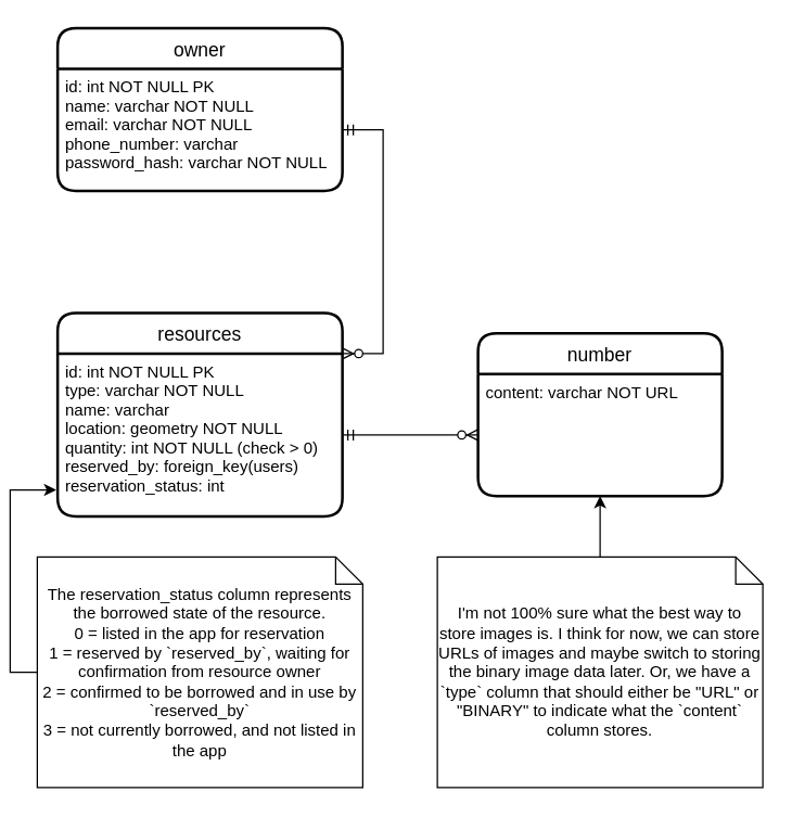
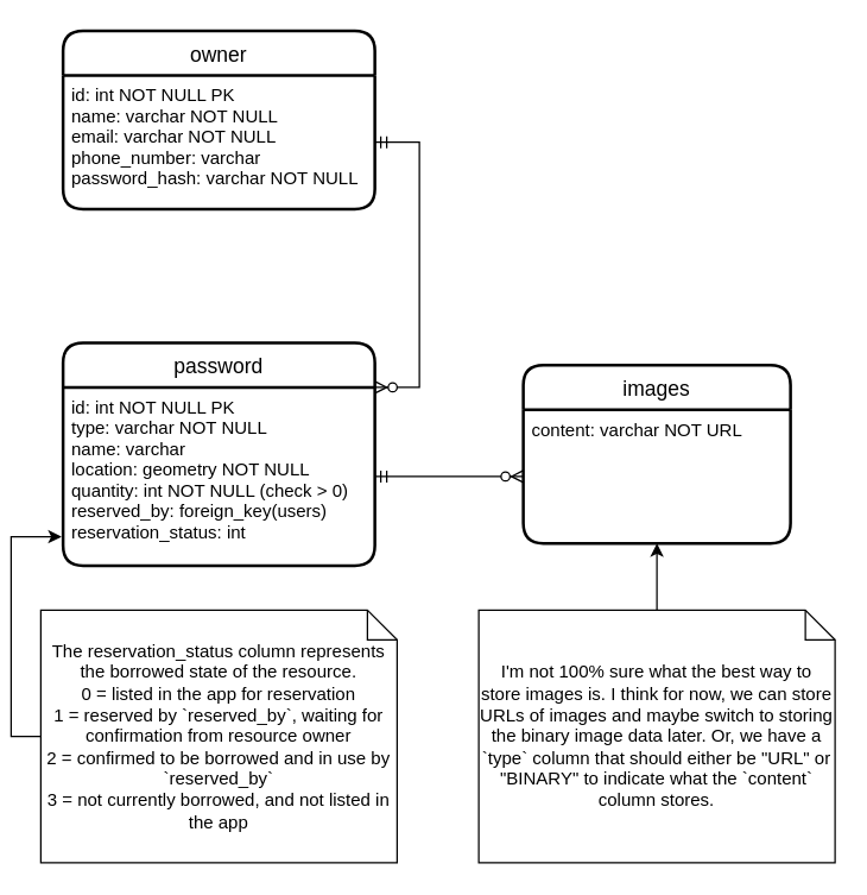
  <mxCell id="0" />
  <mxCell id="1" parent="0" />
  <mxCell id="2" value="owner" style="swimlane;childLayout=stackLayout;horizontal=1;startSize=30;horizontalStack=0;rounded=1;fontSize=14;fontStyle=0;strokeWidth=2;resizeParent=0;resizeLast=1;shadow=0;dashed=0;align=center;" parent="1" vertex="1"><mxGeometry x="35" y="20" width="210" height="120" as="geometry" /></mxCell>
  <mxCell id="3" value="id: int NOT NULL PK&#10;name: varchar NOT NULL&#10;email: varchar NOT NULL&#10;phone_number: varchar&#10;password_hash: varchar NOT NULL&#10;" style="align=left;strokeColor=none;fillColor=none;spacingLeft=4;fontSize=12;verticalAlign=top;resizable=0;rotatable=0;part=1;" parent="2" vertex="1"><mxGeometry y="30" width="210" height="90" as="geometry" /></mxCell>
- <mxCell id="4" value="resources" style="swimlane;childLayout=stackLayout;horizontal=1;startSize=30;horizontalStack=0;rounded=1;fontSize=14;fontStyle=0;strokeWidth=2;resizeParent=0;resizeLast=1;shadow=0;dashed=0;align=center;" parent="1" vertex="1"><mxGeometry x="35" y="230" width="210" height="150" as="geometry" /></mxCell>
+ <mxCell id="4" value="password" style="swimlane;childLayout=stackLayout;horizontal=1;startSize=30;horizontalStack=0;rounded=1;fontSize=14;fontStyle=0;strokeWidth=2;resizeParent=0;resizeLast=1;shadow=0;dashed=0;align=center;" parent="1" vertex="1"><mxGeometry x="35" y="230" width="210" height="150" as="geometry" /></mxCell>
  <mxCell id="5" value="id: int NOT NULL PK&#10;type: varchar NOT NULL&#10;name: varchar&#10;location: geometry NOT NULL&#10;quantity: int NOT NULL (check &gt; 0)&#10;reserved_by: foreign_key(users)&#10;reservation_status: int&#10;" style="align=left;strokeColor=none;fillColor=none;spacingLeft=4;fontSize=12;verticalAlign=top;resizable=0;rotatable=0;part=1;" parent="4" vertex="1"><mxGeometry y="30" width="210" height="120" as="geometry" /></mxCell>
- <mxCell id="6" value="number" style="swimlane;childLayout=stackLayout;horizontal=1;startSize=30;horizontalStack=0;rounded=1;fontSize=14;fontStyle=0;strokeWidth=2;resizeParent=0;resizeLast=1;shadow=0;dashed=0;align=center;" parent="1" vertex="1"><mxGeometry x="345" y="245" width="180" height="120" as="geometry" /></mxCell>
+ <mxCell id="6" value="images" style="swimlane;childLayout=stackLayout;horizontal=1;startSize=30;horizontalStack=0;rounded=1;fontSize=14;fontStyle=0;strokeWidth=2;resizeParent=0;resizeLast=1;shadow=0;dashed=0;align=center;" parent="1" vertex="1"><mxGeometry x="345" y="245" width="180" height="120" as="geometry" /></mxCell>
  <mxCell id="7" value="content: varchar NOT URL&#10;" style="align=left;strokeColor=none;fillColor=none;spacingLeft=4;fontSize=12;verticalAlign=top;resizable=0;rotatable=0;part=1;" parent="6" vertex="1"><mxGeometry y="30" width="180" height="90" as="geometry" /></mxCell>
  <mxCell id="8" value="" style="edgeStyle=orthogonalEdgeStyle;rounded=0;orthogonalLoop=1;jettySize=auto;html=1;" parent="1" source="9" target="7" edge="1"><mxGeometry relative="1" as="geometry" /></mxCell>
  <mxCell id="9" value="I'm not 100% sure what the best way to store images is. I think for now, we can store URLs of images and maybe switch to storing the binary image data later. Or, we have a `type` column that should either be &quot;URL&quot; or &quot;BINARY&quot; to indicate what the `content` column stores." style="shape=note;size=20;whiteSpace=wrap;html=1;" parent="1" vertex="1"><mxGeometry x="315" y="410" width="240" height="170" as="geometry" /></mxCell>
  <mxCell id="10" value="" style="edgeStyle=entityRelationEdgeStyle;fontSize=12;html=1;endArrow=ERzeroToMany;startArrow=ERmandOne;rounded=0;exitX=1;exitY=0.5;exitDx=0;exitDy=0;entryX=0;entryY=0.5;entryDx=0;entryDy=0;" parent="1" source="5" target="7" edge="1"><mxGeometry width="100" height="100" relative="1" as="geometry"><mxPoint x="245" y="390" as="sourcePoint" /><mxPoint x="345" y="290" as="targetPoint" /></mxGeometry></mxCell>
  <mxCell id="11" value="" style="edgeStyle=entityRelationEdgeStyle;fontSize=12;html=1;endArrow=ERzeroToMany;startArrow=ERmandOne;rounded=0;exitX=1;exitY=0.5;exitDx=0;exitDy=0;entryX=1;entryY=0;entryDx=0;entryDy=0;" parent="1" source="3" target="5" edge="1"><mxGeometry width="100" height="100" relative="1" as="geometry"><mxPoint x="255" y="330" as="sourcePoint" /><mxPoint x="355" y="330" as="targetPoint" /></mxGeometry></mxCell>
  <mxCell id="12" value="The reservation_status column represents the borrowed state of the resource.&lt;br&gt;0 = listed in the app for reservation&lt;br&gt;1 = reserved by `reserved_by`, waiting for confirmation from resource owner&lt;br&gt;2 = confirmed to be borrowed and in use by `reserved_by`&lt;br&gt;3 = not currently borrowed, and not listed in the app" style="shape=note;size=20;whiteSpace=wrap;html=1;" parent="1" vertex="1"><mxGeometry x="20" y="410" width="240" height="170" as="geometry" /></mxCell>
  <mxCell id="13" value="" style="edgeStyle=orthogonalEdgeStyle;rounded=0;orthogonalLoop=1;jettySize=auto;html=1;exitX=0;exitY=0.5;exitDx=0;exitDy=0;exitPerimeter=0;entryX=-0.005;entryY=0.838;entryDx=0;entryDy=0;entryPerimeter=0;" parent="1" source="12" target="5" edge="1"><mxGeometry relative="1" as="geometry"><mxPoint x="445" y="420" as="sourcePoint" /><mxPoint x="445" y="375" as="targetPoint" /></mxGeometry></mxCell>
